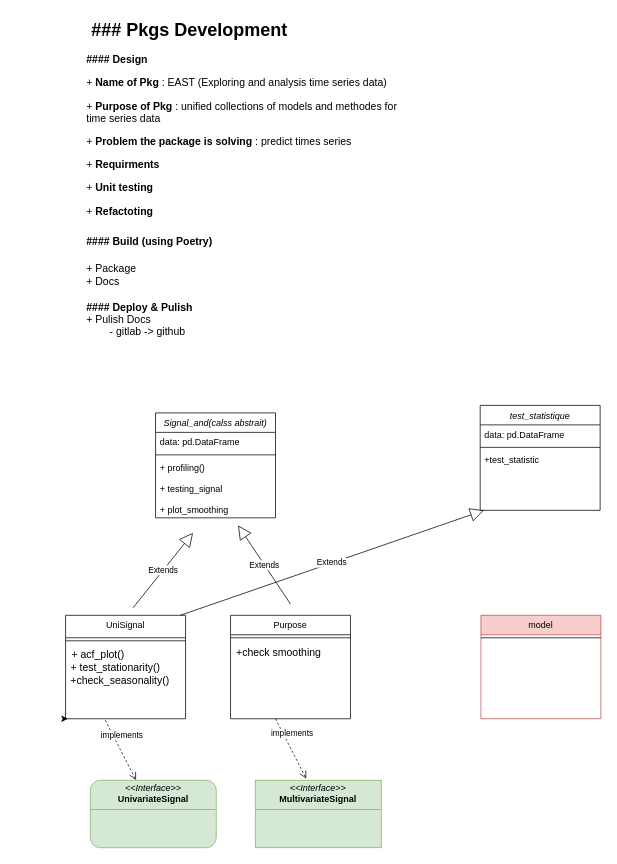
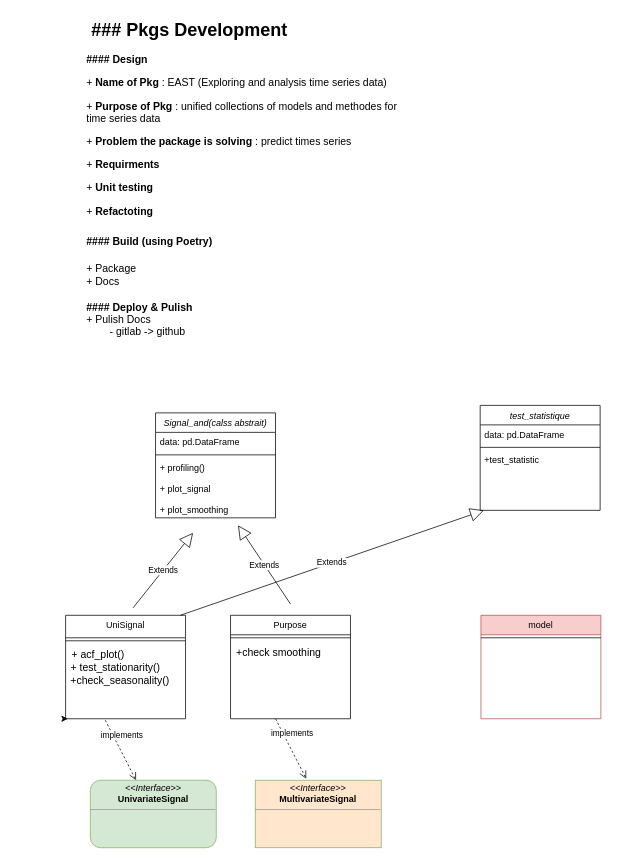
  <mxCell id="0" />
  <mxCell id="1" parent="0" />
  <mxCell id="2" value="Signal_and(calss abstrait)" style="swimlane;fontStyle=2;align=center;verticalAlign=top;childLayout=stackLayout;horizontal=1;startSize=26;horizontalStack=0;resizeParent=1;resizeLast=0;collapsible=1;marginBottom=0;rounded=0;shadow=0;strokeWidth=1;" parent="1" vertex="1"><mxGeometry x="207" y="550" width="160" height="140" as="geometry"><mxRectangle x="230" y="140" width="160" height="26" as="alternateBounds" /></mxGeometry></mxCell>
  <mxCell id="3" value="data: pd.DataFrame" style="text;align=left;verticalAlign=top;spacingLeft=4;spacingRight=4;overflow=hidden;rotatable=0;points=[[0,0.5],[1,0.5]];portConstraint=eastwest;" parent="2" vertex="1"><mxGeometry y="26" width="160" height="26" as="geometry" /></mxCell>
  <mxCell id="4" value="" style="line;html=1;strokeWidth=1;align=left;verticalAlign=middle;spacingTop=-1;spacingLeft=3;spacingRight=3;rotatable=0;labelPosition=right;points=[];portConstraint=eastwest;" parent="2" vertex="1"><mxGeometry y="52" width="160" height="8" as="geometry" /></mxCell>
- <mxCell id="5" value="+ profiling()&#10;&#10;+ testing_signal&#10;&#10;+ plot_smoothing" style="text;align=left;verticalAlign=top;spacingLeft=4;spacingRight=4;overflow=hidden;rotatable=0;points=[[0,0.5],[1,0.5]];portConstraint=eastwest;" parent="2" vertex="1"><mxGeometry y="60" width="160" height="80" as="geometry" /></mxCell>
+ <mxCell id="5" value="+ profiling()&#10;&#10;+ plot_signal&#10;&#10;+ plot_smoothing" style="text;align=left;verticalAlign=top;spacingLeft=4;spacingRight=4;overflow=hidden;rotatable=0;points=[[0,0.5],[1,0.5]];portConstraint=eastwest;" parent="2" vertex="1"><mxGeometry y="60" width="160" height="80" as="geometry" /></mxCell>
  <mxCell id="6" style="edgeStyle=orthogonalEdgeStyle;rounded=0;orthogonalLoop=1;jettySize=auto;html=1;exitX=0;exitY=1;exitDx=0;exitDy=0;" edge="1" parent="1" source="7"><mxGeometry relative="1" as="geometry"><mxPoint x="90" y="958" as="targetPoint" /></mxGeometry></mxCell>
  <mxCell id="7" value="UniSignal" style="swimlane;fontStyle=0;align=center;verticalAlign=top;childLayout=stackLayout;horizontal=1;startSize=30;horizontalStack=0;resizeParent=1;resizeLast=0;collapsible=1;marginBottom=0;rounded=0;shadow=0;strokeWidth=1;" parent="1" vertex="1"><mxGeometry x="87" y="820" width="160" height="138" as="geometry"><mxRectangle x="130" y="380" width="160" height="26" as="alternateBounds" /></mxGeometry></mxCell>
  <mxCell id="8" value="" style="line;html=1;strokeWidth=1;align=left;verticalAlign=middle;spacingTop=-1;spacingLeft=3;spacingRight=3;rotatable=0;labelPosition=right;points=[];portConstraint=eastwest;" parent="7" vertex="1"><mxGeometry y="30" width="160" height="8" as="geometry" /></mxCell>
  <mxCell id="9" value="Purpose" style="swimlane;fontStyle=0;align=center;verticalAlign=top;childLayout=stackLayout;horizontal=1;startSize=26;horizontalStack=0;resizeParent=1;resizeLast=0;collapsible=1;marginBottom=0;rounded=0;shadow=0;strokeWidth=1;" parent="1" vertex="1"><mxGeometry x="307" y="820" width="160" height="138" as="geometry"><mxRectangle x="130" y="380" width="160" height="26" as="alternateBounds" /></mxGeometry></mxCell>
  <mxCell id="10" value="" style="line;html=1;strokeWidth=1;align=left;verticalAlign=middle;spacingTop=-1;spacingLeft=3;spacingRight=3;rotatable=0;labelPosition=right;points=[];portConstraint=eastwest;" parent="9" vertex="1"><mxGeometry y="26" width="160" height="8" as="geometry" /></mxCell>
  <mxCell id="11" value="Extends" style="endArrow=block;endSize=16;endFill=0;html=1;rounded=0;" parent="1" edge="1"><mxGeometry width="160" relative="1" as="geometry"><mxPoint x="177" y="810" as="sourcePoint" /><mxPoint x="257" y="710" as="targetPoint" /></mxGeometry></mxCell>
  <mxCell id="12" value="Extends" style="endArrow=block;endSize=16;endFill=0;html=1;rounded=0;exitX=0.294;exitY=-0.036;exitDx=0;exitDy=0;exitPerimeter=0;" parent="1" edge="1"><mxGeometry width="160" relative="1" as="geometry"><mxPoint x="387.04" y="805.032" as="sourcePoint" /><mxPoint x="317" y="700" as="targetPoint" /></mxGeometry></mxCell>
  <mxCell id="13" value="&lt;b&gt;&lt;br&gt;&lt;br&gt;&lt;br&gt;&lt;br&gt;&lt;br&gt;&lt;br&gt;&lt;br&gt;&lt;br&gt;&lt;br&gt;&lt;/b&gt;" style="text;html=1;align=center;verticalAlign=middle;resizable=0;points=[];autosize=1;strokeColor=none;fillColor=none;" parent="1" vertex="1"><mxGeometry x="405" y="40" width="20" height="140" as="geometry" /></mxCell>
  <mxCell id="14" value="&lt;h1 style=&quot;text-align: left;&quot;&gt;&lt;span style=&quot;border-color: var(--border-color); text-align: center;&quot;&gt;&amp;nbsp;### Pkgs Development&lt;/span&gt;&lt;span style=&quot;border-color: var(--border-color); font-size: 12px; text-align: center;&quot;&gt;&amp;nbsp;&lt;br style=&quot;border-color: var(--border-color);&quot;&gt;&lt;/span&gt;&lt;/h1&gt;&lt;p style=&quot;font-size: 14px;&quot;&gt;&lt;font style=&quot;font-size: 14px;&quot;&gt;&lt;b&gt;#### Design&lt;/b&gt;&lt;/font&gt;&lt;/p&gt;&lt;p style=&quot;font-size: 14px;&quot;&gt;&lt;font style=&quot;font-size: 14px;&quot;&gt;+ &lt;b style=&quot;&quot;&gt;Name of Pkg&lt;/b&gt; : EAST (Exploring and analysis time series data)&lt;/font&gt;&lt;/p&gt;&lt;p style=&quot;font-size: 14px;&quot;&gt;&lt;font style=&quot;font-size: 14px;&quot;&gt;+&lt;b&gt; Purpose of Pkg&lt;/b&gt; : unified collections of models and methodes for time series data&lt;/font&gt;&lt;/p&gt;&lt;p style=&quot;font-size: 14px;&quot;&gt;&lt;font style=&quot;font-size: 14px;&quot;&gt;+ &lt;b&gt;Problem the package is solving&lt;/b&gt; : predict times series&amp;nbsp;&lt;/font&gt;&lt;/p&gt;&lt;p style=&quot;font-size: 14px;&quot;&gt;&lt;font style=&quot;font-size: 14px;&quot;&gt;+ &lt;b&gt;Requirments&lt;/b&gt;&lt;/font&gt;&lt;/p&gt;&lt;p style=&quot;font-size: 14px;&quot;&gt;&lt;font style=&quot;font-size: 14px;&quot;&gt;+&lt;b&gt; Unit testing&lt;/b&gt;&lt;/font&gt;&lt;/p&gt;&lt;p style=&quot;font-size: 14px;&quot;&gt;&lt;font style=&quot;font-size: 14px;&quot;&gt;+ &lt;b&gt;Refactoting&lt;/b&gt;&lt;/font&gt;&lt;/p&gt;&lt;h1 style=&quot;border-color: var(--border-color);&quot;&gt;&lt;b style=&quot;border-color: var(--border-color); font-size: 14px;&quot;&gt;#### Build (using Poetry)&lt;/b&gt;&lt;/h1&gt;&lt;div&gt;&lt;span style=&quot;border-color: var(--border-color); font-size: 14px;&quot;&gt;+ Package&lt;/span&gt;&lt;/div&gt;&lt;div&gt;&lt;span style=&quot;border-color: var(--border-color); font-size: 14px;&quot;&gt;+ Docs&lt;/span&gt;&lt;/div&gt;&lt;div&gt;&lt;span style=&quot;border-color: var(--border-color); font-size: 14px;&quot;&gt;&lt;br&gt;&lt;/span&gt;&lt;/div&gt;&lt;div&gt;&lt;span style=&quot;border-color: var(--border-color); font-size: 14px;&quot;&gt;&lt;b style=&quot;border-color: var(--border-color);&quot;&gt;#### Deploy &amp;amp; Pulish&lt;/b&gt;&lt;br&gt;&lt;/span&gt;&lt;/div&gt;&lt;div&gt;&lt;span style=&quot;border-color: var(--border-color); font-size: 14px;&quot;&gt;&lt;span style=&quot;border-color: var(--border-color);&quot;&gt;+ Pulish Docs&lt;/span&gt;&lt;/span&gt;&lt;/div&gt;&lt;div&gt;&lt;span style=&quot;border-color: var(--border-color); font-size: 14px;&quot;&gt;&lt;span style=&quot;border-color: var(--border-color);&quot;&gt;&lt;span style=&quot;white-space: pre;&quot;&gt;&#09;&lt;/span&gt;- gitlab -&amp;gt; github&amp;nbsp;&lt;br&gt;&lt;/span&gt;&lt;/span&gt;&lt;/div&gt;&lt;div&gt;&lt;span style=&quot;border-color: var(--border-color); font-size: 14px;&quot;&gt;&lt;span style=&quot;border-color: var(--border-color);&quot;&gt;&lt;br&gt;&lt;/span&gt;&lt;/span&gt;&lt;/div&gt;&lt;div&gt;&lt;span style=&quot;border-color: var(--border-color); font-size: 14px;&quot;&gt;&lt;span style=&quot;border-color: var(--border-color);&quot;&gt;&lt;br&gt;&lt;/span&gt;&lt;/span&gt;&lt;/div&gt;&lt;div&gt;&lt;span style=&quot;border-color: var(--border-color); font-size: 12px; text-align: center;&quot;&gt;&lt;br&gt;&lt;/span&gt;&lt;/div&gt;&lt;p&gt;&lt;br&gt;&lt;/p&gt;&lt;p&gt;&lt;br&gt;&lt;/p&gt;&lt;p&gt;&lt;br&gt;&lt;/p&gt;&lt;p&gt;&lt;br&gt;&lt;/p&gt;" style="text;html=1;strokeColor=none;fillColor=none;spacing=5;spacingTop=-20;whiteSpace=wrap;overflow=hidden;rounded=0;" parent="1" vertex="1"><mxGeometry x="110" y="20" width="450" height="440" as="geometry" /></mxCell>
  <mxCell id="15" value="test_statistique" style="swimlane;fontStyle=2;align=center;verticalAlign=top;childLayout=stackLayout;horizontal=1;startSize=26;horizontalStack=0;resizeParent=1;resizeLast=0;collapsible=1;marginBottom=0;rounded=0;shadow=0;strokeWidth=1;" parent="1" vertex="1"><mxGeometry x="640" y="540" width="160" height="140" as="geometry"><mxRectangle x="230" y="140" width="160" height="26" as="alternateBounds" /></mxGeometry></mxCell>
  <mxCell id="16" value="data: pd.DataFrame" style="text;align=left;verticalAlign=top;spacingLeft=4;spacingRight=4;overflow=hidden;rotatable=0;points=[[0,0.5],[1,0.5]];portConstraint=eastwest;" parent="15" vertex="1"><mxGeometry y="26" width="160" height="26" as="geometry" /></mxCell>
  <mxCell id="17" value="" style="line;html=1;strokeWidth=1;align=left;verticalAlign=middle;spacingTop=-1;spacingLeft=3;spacingRight=3;rotatable=0;labelPosition=right;points=[];portConstraint=eastwest;" parent="15" vertex="1"><mxGeometry y="52" width="160" height="8" as="geometry" /></mxCell>
  <mxCell id="18" value="+test_statistic" style="text;align=left;verticalAlign=top;spacingLeft=4;spacingRight=4;overflow=hidden;rotatable=0;points=[[0,0.5],[1,0.5]];portConstraint=eastwest;" parent="15" vertex="1"><mxGeometry y="60" width="160" height="80" as="geometry" /></mxCell>
  <mxCell id="19" value="+ acf_plot()&lt;br&gt;&amp;nbsp; &amp;nbsp; &amp;nbsp; &amp;nbsp; &amp;nbsp; &amp;nbsp; + test_stationarity()&lt;br&gt;&amp;nbsp; &amp;nbsp; &amp;nbsp; &amp;nbsp; &amp;nbsp; &amp;nbsp; &amp;nbsp; &amp;nbsp; +check_seasonality()&lt;span style=&quot;background-color: initial;&quot;&gt;&amp;nbsp;&lt;/span&gt;" style="text;html=1;align=center;verticalAlign=middle;resizable=0;points=[];autosize=1;strokeColor=none;fillColor=none;fontSize=14;fontColor=#000000;" parent="1" vertex="1"><mxGeometry x="20" y="860" width="220" height="60" as="geometry" /></mxCell>
  <mxCell id="20" value="+check smoothing" style="text;html=1;align=center;verticalAlign=middle;resizable=0;points=[];autosize=1;strokeColor=none;fillColor=none;fontSize=14;fontColor=#000000;" parent="1" vertex="1"><mxGeometry x="306" y="855" width="130" height="30" as="geometry" /></mxCell>
  <mxCell id="21" value="Extends" style="endArrow=block;endSize=16;endFill=0;html=1;rounded=0;entryX=0.031;entryY=1;entryDx=0;entryDy=0;entryPerimeter=0;" parent="1" target="18" edge="1"><mxGeometry width="160" relative="1" as="geometry"><mxPoint x="240" y="820" as="sourcePoint" /><mxPoint x="320" y="720" as="targetPoint" /></mxGeometry></mxCell>
  <mxCell id="22" value="model" style="swimlane;fontStyle=0;align=center;verticalAlign=top;childLayout=stackLayout;horizontal=1;startSize=26;horizontalStack=0;resizeParent=1;resizeLast=0;collapsible=1;marginBottom=0;rounded=0;shadow=0;strokeWidth=1;fillColor=#f8cecc;strokeColor=#b85450;" vertex="1" parent="1"><mxGeometry x="641" y="820" width="160" height="138" as="geometry"><mxRectangle x="130" y="380" width="160" height="26" as="alternateBounds" /></mxGeometry></mxCell>
  <mxCell id="23" value="" style="line;html=1;strokeWidth=1;align=left;verticalAlign=middle;spacingTop=-1;spacingLeft=3;spacingRight=3;rotatable=0;labelPosition=right;points=[];portConstraint=eastwest;" vertex="1" parent="22"><mxGeometry y="26" width="160" height="8" as="geometry" /></mxCell>
  <mxCell id="24" value="implements" style="html=1;verticalAlign=bottom;endArrow=open;dashed=1;endSize=8;rounded=0;" edge="1" parent="1" target="25"><mxGeometry x="-0.19" y="6" relative="1" as="geometry"><mxPoint x="140" y="960" as="sourcePoint" /><mxPoint x="200" y="1090" as="targetPoint" /><mxPoint as="offset" /></mxGeometry></mxCell>
  <mxCell id="25" value="&lt;p style=&quot;margin:0px;margin-top:4px;text-align:center;&quot;&gt;&lt;i&gt;&amp;lt;&amp;lt;Interface&amp;gt;&amp;gt;&lt;/i&gt;&lt;br&gt;&lt;b&gt;UnivariateSignal&lt;/b&gt;&lt;/p&gt;&lt;hr size=&quot;1&quot;&gt;&lt;p style=&quot;margin:0px;margin-left:4px;&quot;&gt;&lt;br&gt;&lt;/p&gt;" style="verticalAlign=top;align=left;overflow=fill;fontSize=12;fontFamily=Helvetica;html=1;fillColor=#d5e8d4;strokeColor=#82b366;rounded=1;" vertex="1" parent="1"><mxGeometry x="120" y="1040" width="168" height="90" as="geometry" /></mxCell>
- <mxCell id="26" value="&lt;p style=&quot;margin:0px;margin-top:4px;text-align:center;&quot;&gt;&lt;i&gt;&amp;lt;&amp;lt;Interface&amp;gt;&amp;gt;&lt;/i&gt;&lt;br&gt;&lt;b&gt;MultivariateSignal&lt;/b&gt;&lt;/p&gt;&lt;hr size=&quot;1&quot;&gt;&lt;p style=&quot;margin:0px;margin-left:4px;&quot;&gt;&lt;br&gt;&lt;/p&gt;" style="verticalAlign=top;align=left;overflow=fill;fontSize=12;fontFamily=Helvetica;html=1;fillColor=#d5e8d4;strokeColor=#82b366;" vertex="1" parent="1"><mxGeometry x="340" y="1040" width="168" height="90" as="geometry" /></mxCell>
+ <mxCell id="26" value="&lt;p style=&quot;margin:0px;margin-top:4px;text-align:center;&quot;&gt;&lt;i&gt;&amp;lt;&amp;lt;Interface&amp;gt;&amp;gt;&lt;/i&gt;&lt;br&gt;&lt;b&gt;MultivariateSignal&lt;/b&gt;&lt;/p&gt;&lt;hr size=&quot;1&quot;&gt;&lt;p style=&quot;margin:0px;margin-left:4px;&quot;&gt;&lt;br&gt;&lt;/p&gt;" style="verticalAlign=top;align=left;overflow=fill;fontSize=12;fontFamily=Helvetica;html=1;fillColor=#ffe6cc;strokeColor=#82b366;" vertex="1" parent="1"><mxGeometry x="340" y="1040" width="168" height="90" as="geometry" /></mxCell>
  <mxCell id="27" value="implements" style="html=1;verticalAlign=bottom;endArrow=open;dashed=1;endSize=8;rounded=0;" edge="1" parent="1"><mxGeometry x="-0.19" y="6" relative="1" as="geometry"><mxPoint x="367" y="958" as="sourcePoint" /><mxPoint x="407.96" y="1038" as="targetPoint" /><mxPoint as="offset" /></mxGeometry></mxCell>
